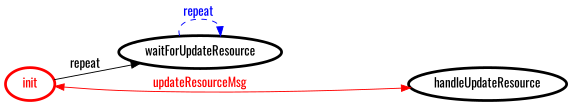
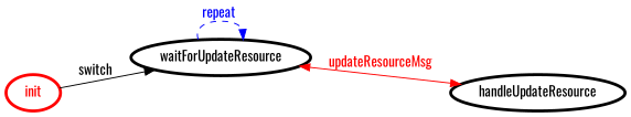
  digraph {
    fontname=Oswald
    rankdir=LR
    node [color=black fontcolor=black fontname=Oswald penwidth=3]
    edge [fontname=Oswald]
    init [color=red fontcolor=red]
    waitForUpdateResource
    handleUpdateResource
-   init -> waitForUpdateResource [color=black fontcolor=black label="repeat "]
+   init -> waitForUpdateResource [color=black fontcolor=black label=switch]
    waitForUpdateResource -> waitForUpdateResource [color=blue fontcolor=blue label="repeat " style=dashed]
-   init -> handleUpdateResource [color=red dir=both fontcolor=red label=updateResourceMsg]
+   waitForUpdateResource -> handleUpdateResource [color=red dir=both fontcolor=red label=updateResourceMsg]
  }
